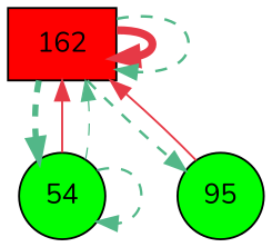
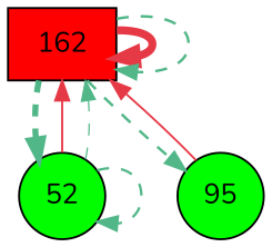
  digraph {
    rankdir=TB
    fontname=Nunito
    node [shape=circle style=filled fontname=Nunito]
    edge [color="#52b788" penwidth=1.33 fontname=Nunito style=dashed]
    n1 [fillcolor="#fe0000" label=162 shape=box]
-   n2 [fillcolor="#01fd00" label=54]
+   n2 [fillcolor="#01fd00" label=52]
    n3 [fillcolor="#00fe00" label=95]
    n1 -> n1 [color="#e63946" penwidth=4.00 style=""]
    n1 -> n1
    n1 -> n2 [penwidth=3.00]
    n1 -> n3
    n2 -> n1 [color="#e63946" penwidth=1.02 style=""]
    n2 -> n1 [penwidth=0.67]
    n2 -> n2 [penwidth=1.24]
    n3 -> n1 [color="#e63946" penwidth=1.00 style=""]
  }
